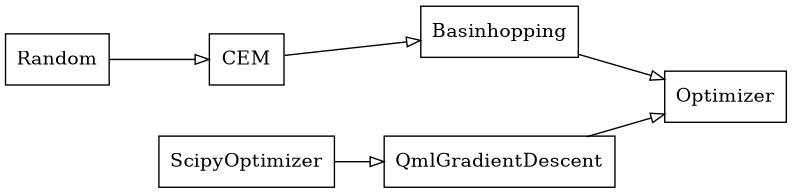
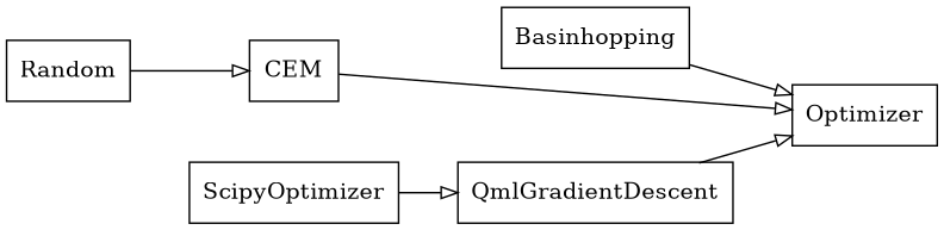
  digraph {
    rankdir=LR
    node [color=black fontcolor=black shape=record style=solid]
    edge [arrowhead=empty arrowtail=none]
    n1 [label=Basinhopping]
    n2 [label=Optimizer]
    n3 [label=CEM]
    n4 [label=QmlGradientDescent]
    n5 [label=Random]
    n6 [label=ScipyOptimizer]
    n1 -> n2
-   n3 -> n1
+   n3 -> n2
    n4 -> n2
    n5 -> n3
    n6 -> n4
  }
